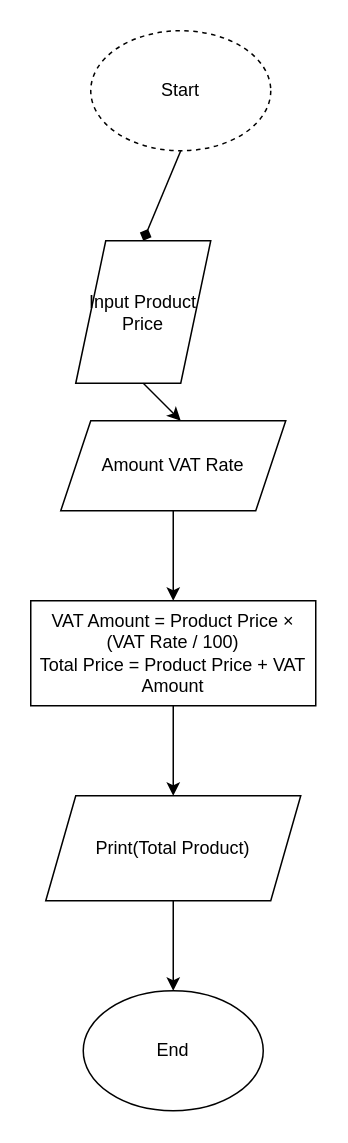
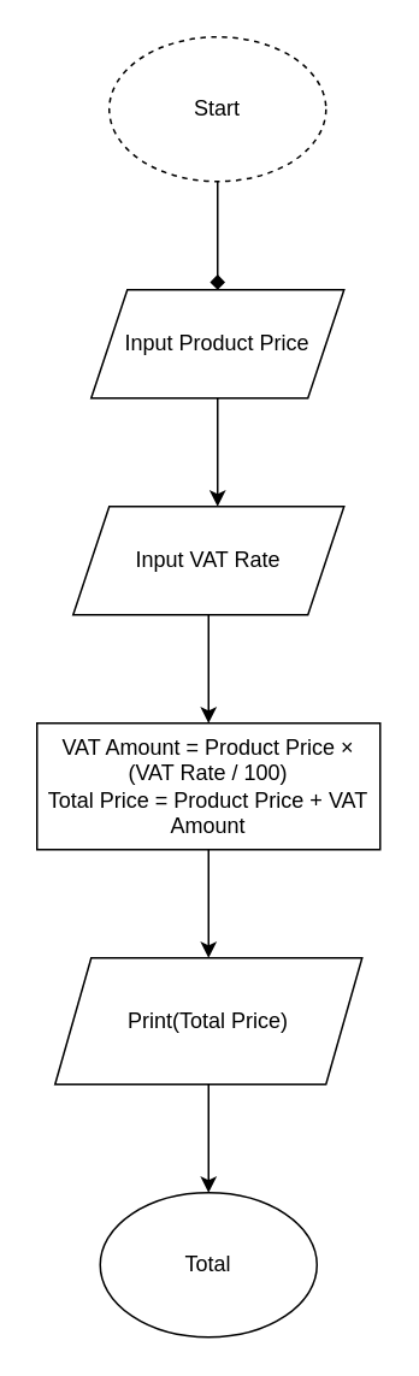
  <mxCell id="0" />
  <mxCell id="1" parent="0" />
  <mxCell id="2" value="Start" style="ellipse;whiteSpace=wrap;html=1;dashed=1;" vertex="1" parent="1"><mxGeometry x="60" width="120" height="80" as="geometry" y="20" /></mxCell>
  <mxCell id="3" value="" style="endArrow=diamond;html=1;rounded=0;exitX=0.5;exitY=1;exitDx=0;exitDy=0;entryX=0.5;entryY=0;entryDx=0;entryDy=0;" edge="1" parent="1" source="2" target="4"><mxGeometry width="50" height="50" relative="1" as="geometry"><mxPoint x="110" y="160" as="sourcePoint" /><mxPoint x="120" y="150" as="targetPoint" /></mxGeometry></mxCell>
- <mxCell id="4" value="Input Product Price" style="shape=parallelogram;perimeter=parallelogramPerimeter;whiteSpace=wrap;html=1;fixedSize=1;" vertex="1" parent="1"><mxGeometry x="50" y="160" width="90" height="95" as="geometry" /></mxCell>
+ <mxCell id="4" value="Input Product Price" style="shape=parallelogram;perimeter=parallelogramPerimeter;whiteSpace=wrap;html=1;fixedSize=1;" vertex="1" parent="1"><mxGeometry x="50" y="160" width="140" height="60" as="geometry" /></mxCell>
  <mxCell id="5" value="" style="endArrow=classic;html=1;rounded=0;exitX=0.5;exitY=1;exitDx=0;exitDy=0;" edge="1" parent="1" source="4"><mxGeometry width="50" height="50" relative="1" as="geometry"><mxPoint x="110" y="290" as="sourcePoint" /><mxPoint x="120" y="280" as="targetPoint" /></mxGeometry></mxCell>
- <mxCell id="6" value="Amount VAT Rate" style="shape=parallelogram;perimeter=parallelogramPerimeter;whiteSpace=wrap;html=1;fixedSize=1;" vertex="1" parent="1"><mxGeometry x="40" y="280" width="150" height="60" as="geometry" /></mxCell>
+ <mxCell id="6" value="Input VAT Rate" style="shape=parallelogram;perimeter=parallelogramPerimeter;whiteSpace=wrap;html=1;fixedSize=1;" vertex="1" parent="1"><mxGeometry x="40" y="280" width="150" height="60" as="geometry" /></mxCell>
  <mxCell id="7" value="" style="endArrow=classic;html=1;rounded=0;exitX=0.5;exitY=1;exitDx=0;exitDy=0;" edge="1" parent="1" source="6"><mxGeometry width="50" height="50" relative="1" as="geometry"><mxPoint x="120" y="430" as="sourcePoint" /><mxPoint x="115" y="400" as="targetPoint" /></mxGeometry></mxCell>
  <mxCell id="8" value="VAT Amount = Product Price × (VAT Rate / 100)&lt;div&gt;Total Price = Product Price + VAT Amount&lt;br&gt;&lt;/div&gt;" style="rounded=0;whiteSpace=wrap;html=1;" vertex="1" parent="1"><mxGeometry x="20" y="400" width="190" height="70" as="geometry" /></mxCell>
  <mxCell id="9" value="" style="endArrow=classic;html=1;rounded=0;exitX=0.5;exitY=1;exitDx=0;exitDy=0;" edge="1" parent="1" source="8"><mxGeometry width="50" height="50" relative="1" as="geometry"><mxPoint x="120" y="550" as="sourcePoint" /><mxPoint x="115" y="530" as="targetPoint" /></mxGeometry></mxCell>
- <mxCell id="10" value="Print(Total Product)" style="shape=parallelogram;perimeter=parallelogramPerimeter;whiteSpace=wrap;html=1;fixedSize=1;" vertex="1" parent="1"><mxGeometry x="30" y="530" width="170" height="70" as="geometry" /></mxCell>
+ <mxCell id="10" value="Print(Total Price)" style="shape=parallelogram;perimeter=parallelogramPerimeter;whiteSpace=wrap;html=1;fixedSize=1;" vertex="1" parent="1"><mxGeometry x="30" y="530" width="170" height="70" as="geometry" /></mxCell>
  <mxCell id="11" value="" style="endArrow=classic;html=1;rounded=0;exitX=0.5;exitY=1;exitDx=0;exitDy=0;" edge="1" parent="1" source="10"><mxGeometry width="50" height="50" relative="1" as="geometry"><mxPoint x="110" y="670" as="sourcePoint" /><mxPoint x="115" y="660" as="targetPoint" /></mxGeometry></mxCell>
- <mxCell id="12" value="End" style="ellipse;whiteSpace=wrap;html=1;" vertex="1" parent="1"><mxGeometry x="55" y="660" width="120" height="80" as="geometry" /></mxCell>
+ <mxCell id="12" value="Total" style="ellipse;whiteSpace=wrap;html=1;" vertex="1" parent="1"><mxGeometry x="55" y="660" width="120" height="80" as="geometry" /></mxCell>
